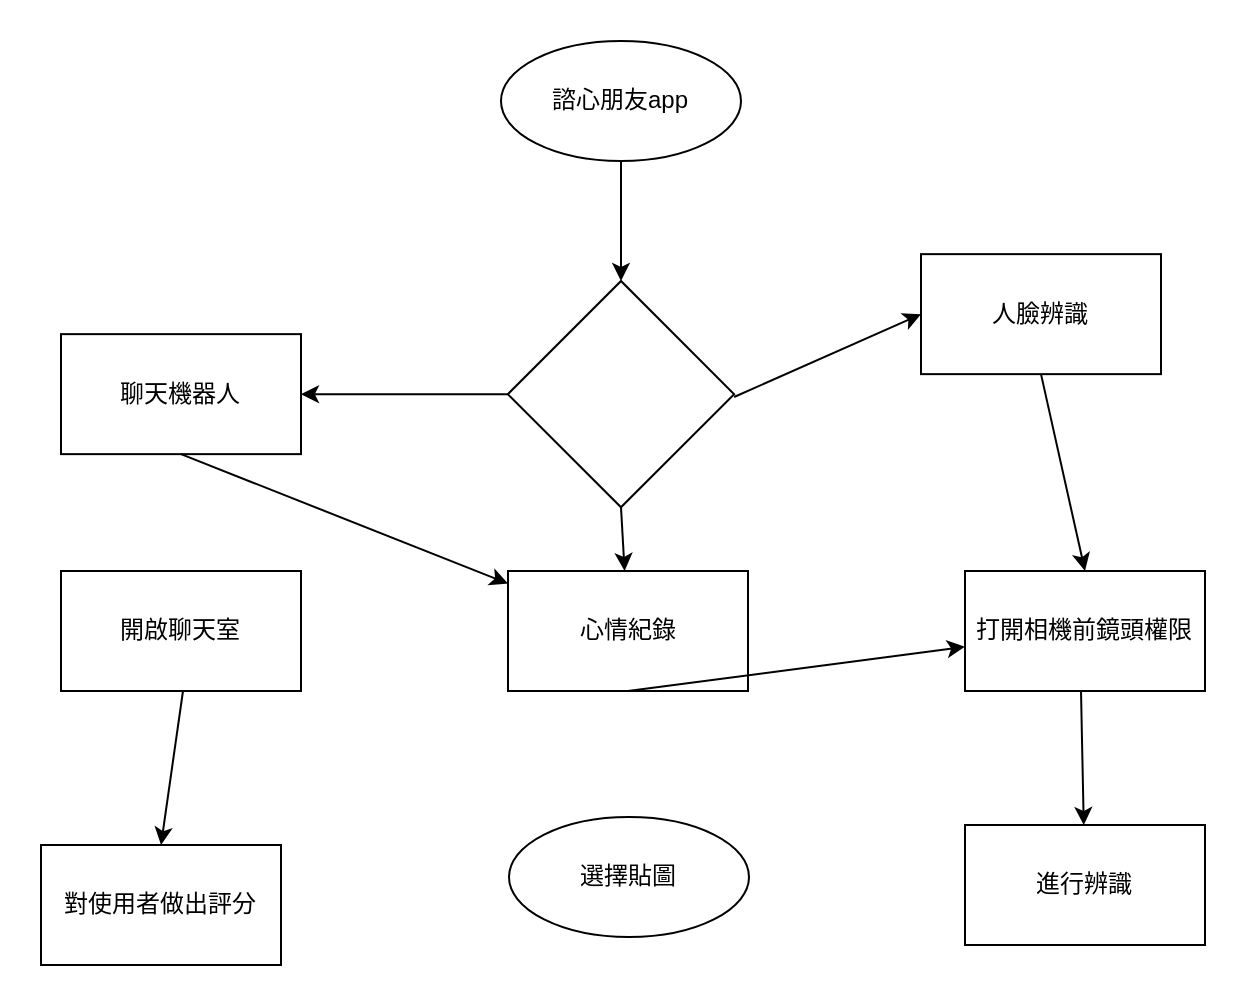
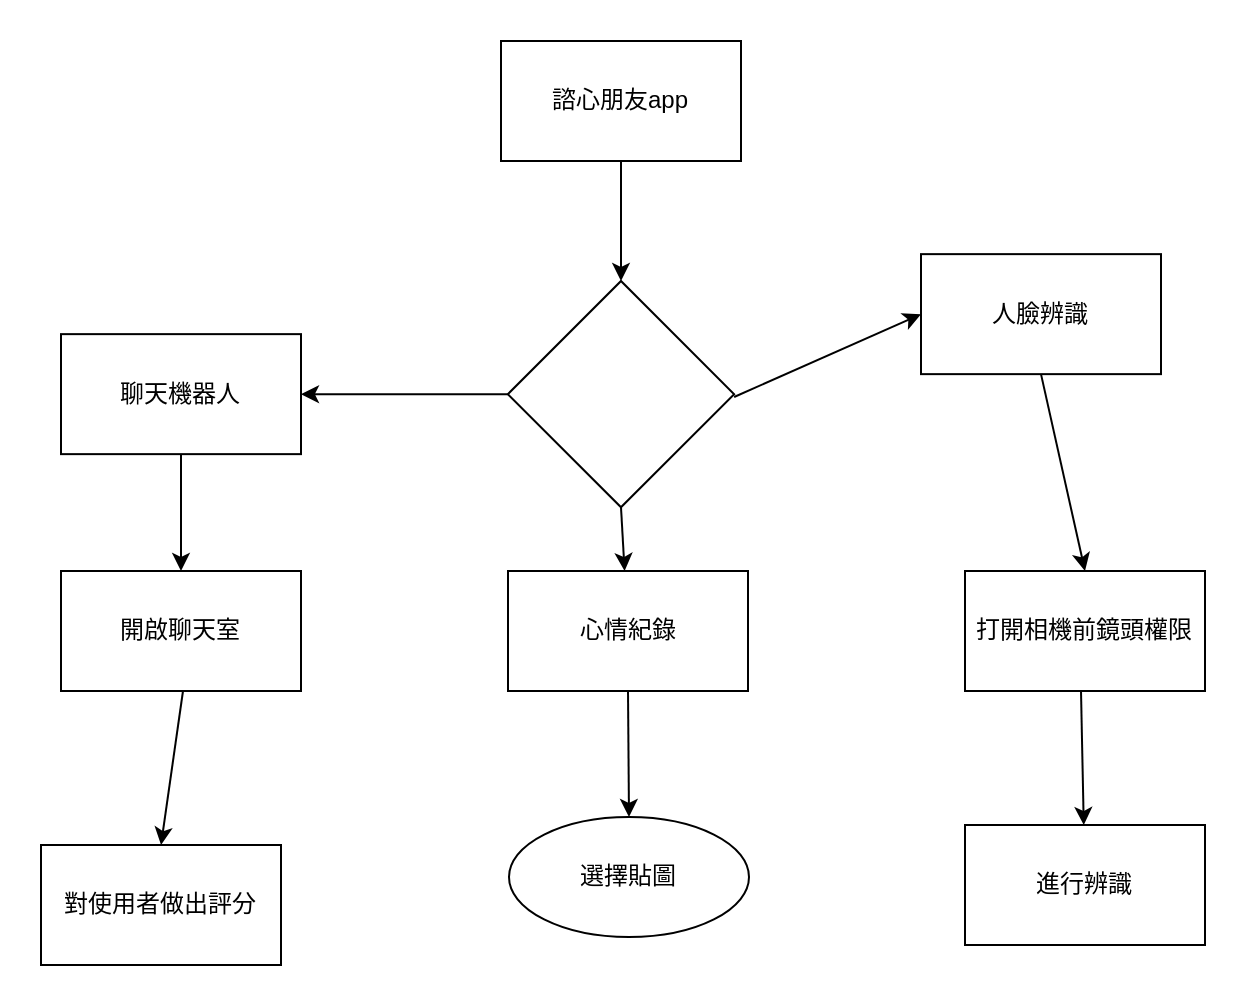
  <mxCell id="0" />
  <mxCell id="1" parent="0" />
- <mxCell id="2" value="諮心朋友app" style="ellipse;whiteSpace=wrap;html=1;" vertex="1" parent="1"><mxGeometry x="250" y="20" width="120" height="60" as="geometry" /></mxCell>
+ <mxCell id="2" value="諮心朋友app" style="rounded=0;whiteSpace=wrap;html=1;" vertex="1" parent="1"><mxGeometry x="250" y="20" width="120" height="60" as="geometry" /></mxCell>
  <mxCell id="3" value="" style="group" vertex="1" connectable="0" parent="1"><mxGeometry x="253.431" y="140.001" width="113.137" height="113.137" as="geometry" /></mxCell>
  <mxCell id="4" value="" style="whiteSpace=wrap;html=1;aspect=fixed;rotation=45;" vertex="1" parent="3"><mxGeometry x="16.569" y="16.569" width="80" height="80" as="geometry" /></mxCell>
  <mxCell id="5" value="心情紀錄" style="rounded=0;whiteSpace=wrap;html=1;" vertex="1" parent="1"><mxGeometry x="253.5" y="285" width="120" height="60" as="geometry" /></mxCell>
  <mxCell id="6" value="聊天機器人" style="rounded=0;whiteSpace=wrap;html=1;" vertex="1" parent="1"><mxGeometry x="30" y="166.57" width="120" height="60" as="geometry" /></mxCell>
  <mxCell id="7" value="人臉辨識" style="rounded=0;whiteSpace=wrap;html=1;" vertex="1" parent="1"><mxGeometry x="460" y="126.57" width="120" height="60" as="geometry" /></mxCell>
  <mxCell id="8" value="" style="endArrow=classic;html=1;exitX=0.5;exitY=1;exitDx=0;exitDy=0;entryX=0;entryY=0;entryDx=0;entryDy=0;" edge="1" parent="1" source="2" target="4"><mxGeometry width="50" height="50" relative="1" as="geometry"><mxPoint x="345" y="281" as="sourcePoint" /><mxPoint x="395" y="231" as="targetPoint" /></mxGeometry></mxCell>
  <mxCell id="9" value="" style="endArrow=classic;html=1;entryX=0;entryY=0.5;entryDx=0;entryDy=0;" edge="1" parent="1" target="7"><mxGeometry width="50" height="50" relative="1" as="geometry"><mxPoint x="366.57" y="198" as="sourcePoint" /><mxPoint x="416.57" y="148" as="targetPoint" /></mxGeometry></mxCell>
  <mxCell id="10" value="" style="endArrow=classic;html=1;exitX=0;exitY=1;exitDx=0;exitDy=0;entryX=1;entryY=0.5;entryDx=0;entryDy=0;" edge="1" parent="1" source="4" target="6"><mxGeometry width="50" height="50" relative="1" as="geometry"><mxPoint x="345" y="281" as="sourcePoint" /><mxPoint x="395" y="231" as="targetPoint" /></mxGeometry></mxCell>
  <mxCell id="11" value="" style="endArrow=classic;html=1;exitX=1;exitY=1;exitDx=0;exitDy=0;" edge="1" parent="1" source="4" target="5"><mxGeometry width="50" height="50" relative="1" as="geometry"><mxPoint x="345" y="281" as="sourcePoint" /><mxPoint x="395" y="231" as="targetPoint" /></mxGeometry></mxCell>
  <mxCell id="12" value="打開相機前鏡頭權限" style="rounded=0;whiteSpace=wrap;html=1;" vertex="1" parent="1"><mxGeometry x="482" y="285" width="120" height="60" as="geometry" /></mxCell>
  <mxCell id="13" value="開啟聊天室" style="rounded=0;whiteSpace=wrap;html=1;" vertex="1" parent="1"><mxGeometry x="30" y="285" width="120" height="60" as="geometry" /></mxCell>
  <mxCell id="14" value="對使用者做出評分" style="rounded=0;whiteSpace=wrap;html=1;" vertex="1" parent="1"><mxGeometry x="20" y="422" width="120" height="60" as="geometry" /></mxCell>
  <mxCell id="15" value="進行辨識" style="rounded=0;whiteSpace=wrap;html=1;" vertex="1" parent="1"><mxGeometry x="482" y="412" width="120" height="60" as="geometry" /></mxCell>
  <mxCell id="16" value="選擇貼圖" style="ellipse;whiteSpace=wrap;html=1;" vertex="1" parent="1"><mxGeometry x="254" y="408" width="120" height="60" as="geometry" /></mxCell>
- <mxCell id="17" value="" style="endArrow=classic;html=1;exitX=0.5;exitY=1;exitDx=0;exitDy=0;" edge="1" parent="1" source="5" target="12"><mxGeometry width="50" height="50" relative="1" as="geometry"><mxPoint x="345" y="357" as="sourcePoint" /><mxPoint x="395" y="307" as="targetPoint" /></mxGeometry></mxCell>
+ <mxCell id="17" value="" style="endArrow=classic;html=1;exitX=0.5;exitY=1;exitDx=0;exitDy=0;entryX=0.5;entryY=0;entryDx=0;entryDy=0;" edge="1" parent="1" source="5" target="16"><mxGeometry width="50" height="50" relative="1" as="geometry"><mxPoint x="345" y="357" as="sourcePoint" /><mxPoint x="395" y="307" as="targetPoint" /></mxGeometry></mxCell>
  <mxCell id="18" value="" style="endArrow=classic;html=1;" edge="1" parent="1" target="15"><mxGeometry width="50" height="50" relative="1" as="geometry"><mxPoint x="540" y="345" as="sourcePoint" /><mxPoint x="590" y="295" as="targetPoint" /></mxGeometry></mxCell>
  <mxCell id="19" value="" style="endArrow=classic;html=1;entryX=0.5;entryY=0;entryDx=0;entryDy=0;exitX=0.5;exitY=1;exitDx=0;exitDy=0;" edge="1" parent="1" source="7" target="12"><mxGeometry width="50" height="50" relative="1" as="geometry"><mxPoint x="512" y="276.57" as="sourcePoint" /><mxPoint x="562" y="226.57" as="targetPoint" /></mxGeometry></mxCell>
  <mxCell id="20" value="" style="endArrow=classic;html=1;entryX=0.5;entryY=0;entryDx=0;entryDy=0;" edge="1" parent="1" target="14"><mxGeometry width="50" height="50" relative="1" as="geometry"><mxPoint x="91" y="345" as="sourcePoint" /><mxPoint x="141" y="295" as="targetPoint" /></mxGeometry></mxCell>
- <mxCell id="21" value="" style="endArrow=classic;html=1;exitX=0.5;exitY=1;exitDx=0;exitDy=0;" edge="1" parent="1" source="6" target="5"><mxGeometry width="50" height="50" relative="1" as="geometry"><mxPoint x="88" y="226.57" as="sourcePoint" /><mxPoint x="138" y="176.57" as="targetPoint" /></mxGeometry></mxCell>
+ <mxCell id="21" value="" style="endArrow=classic;html=1;entryX=0.5;entryY=0;entryDx=0;entryDy=0;exitX=0.5;exitY=1;exitDx=0;exitDy=0;" edge="1" parent="1" source="6" target="13"><mxGeometry width="50" height="50" relative="1" as="geometry"><mxPoint x="88" y="226.57" as="sourcePoint" /><mxPoint x="138" y="176.57" as="targetPoint" /></mxGeometry></mxCell>
